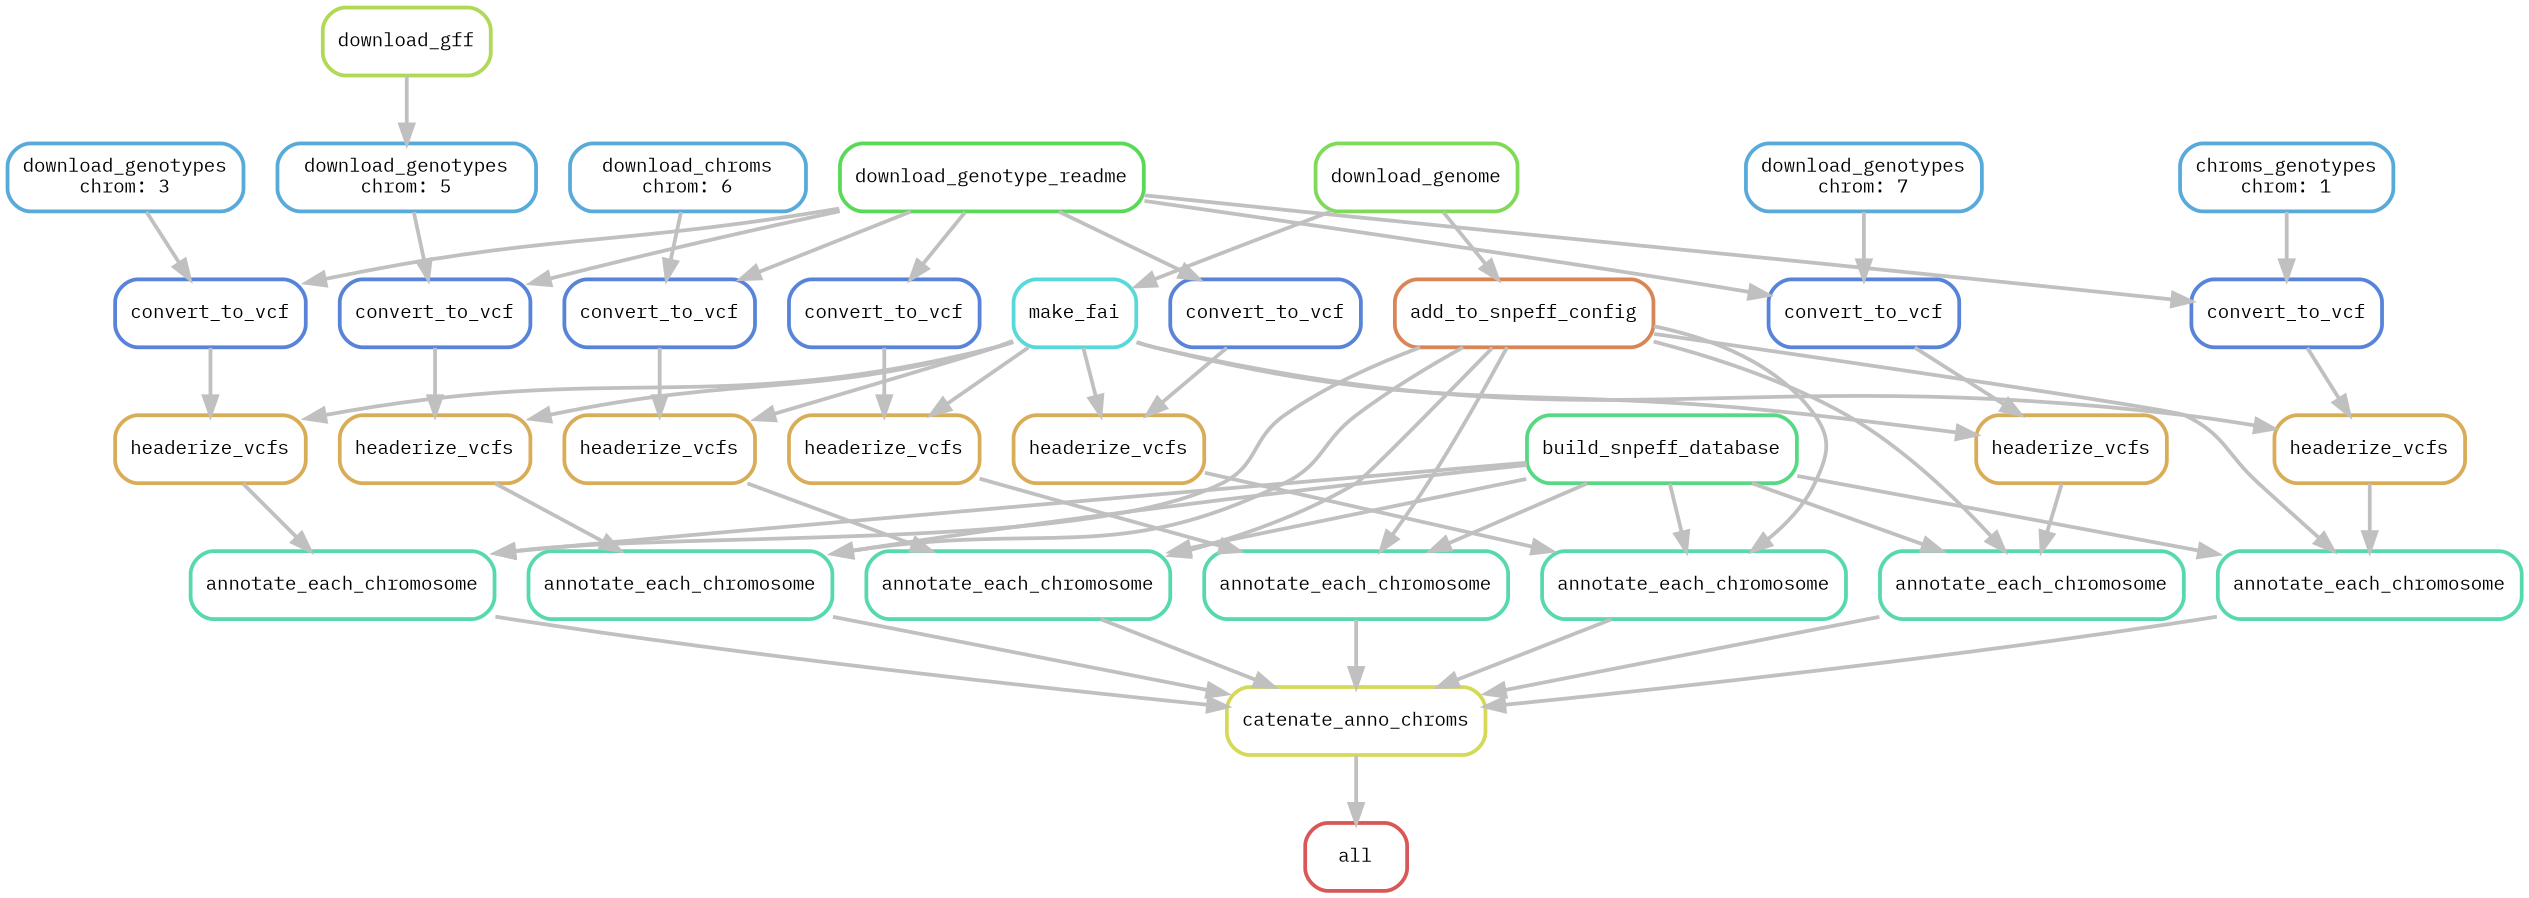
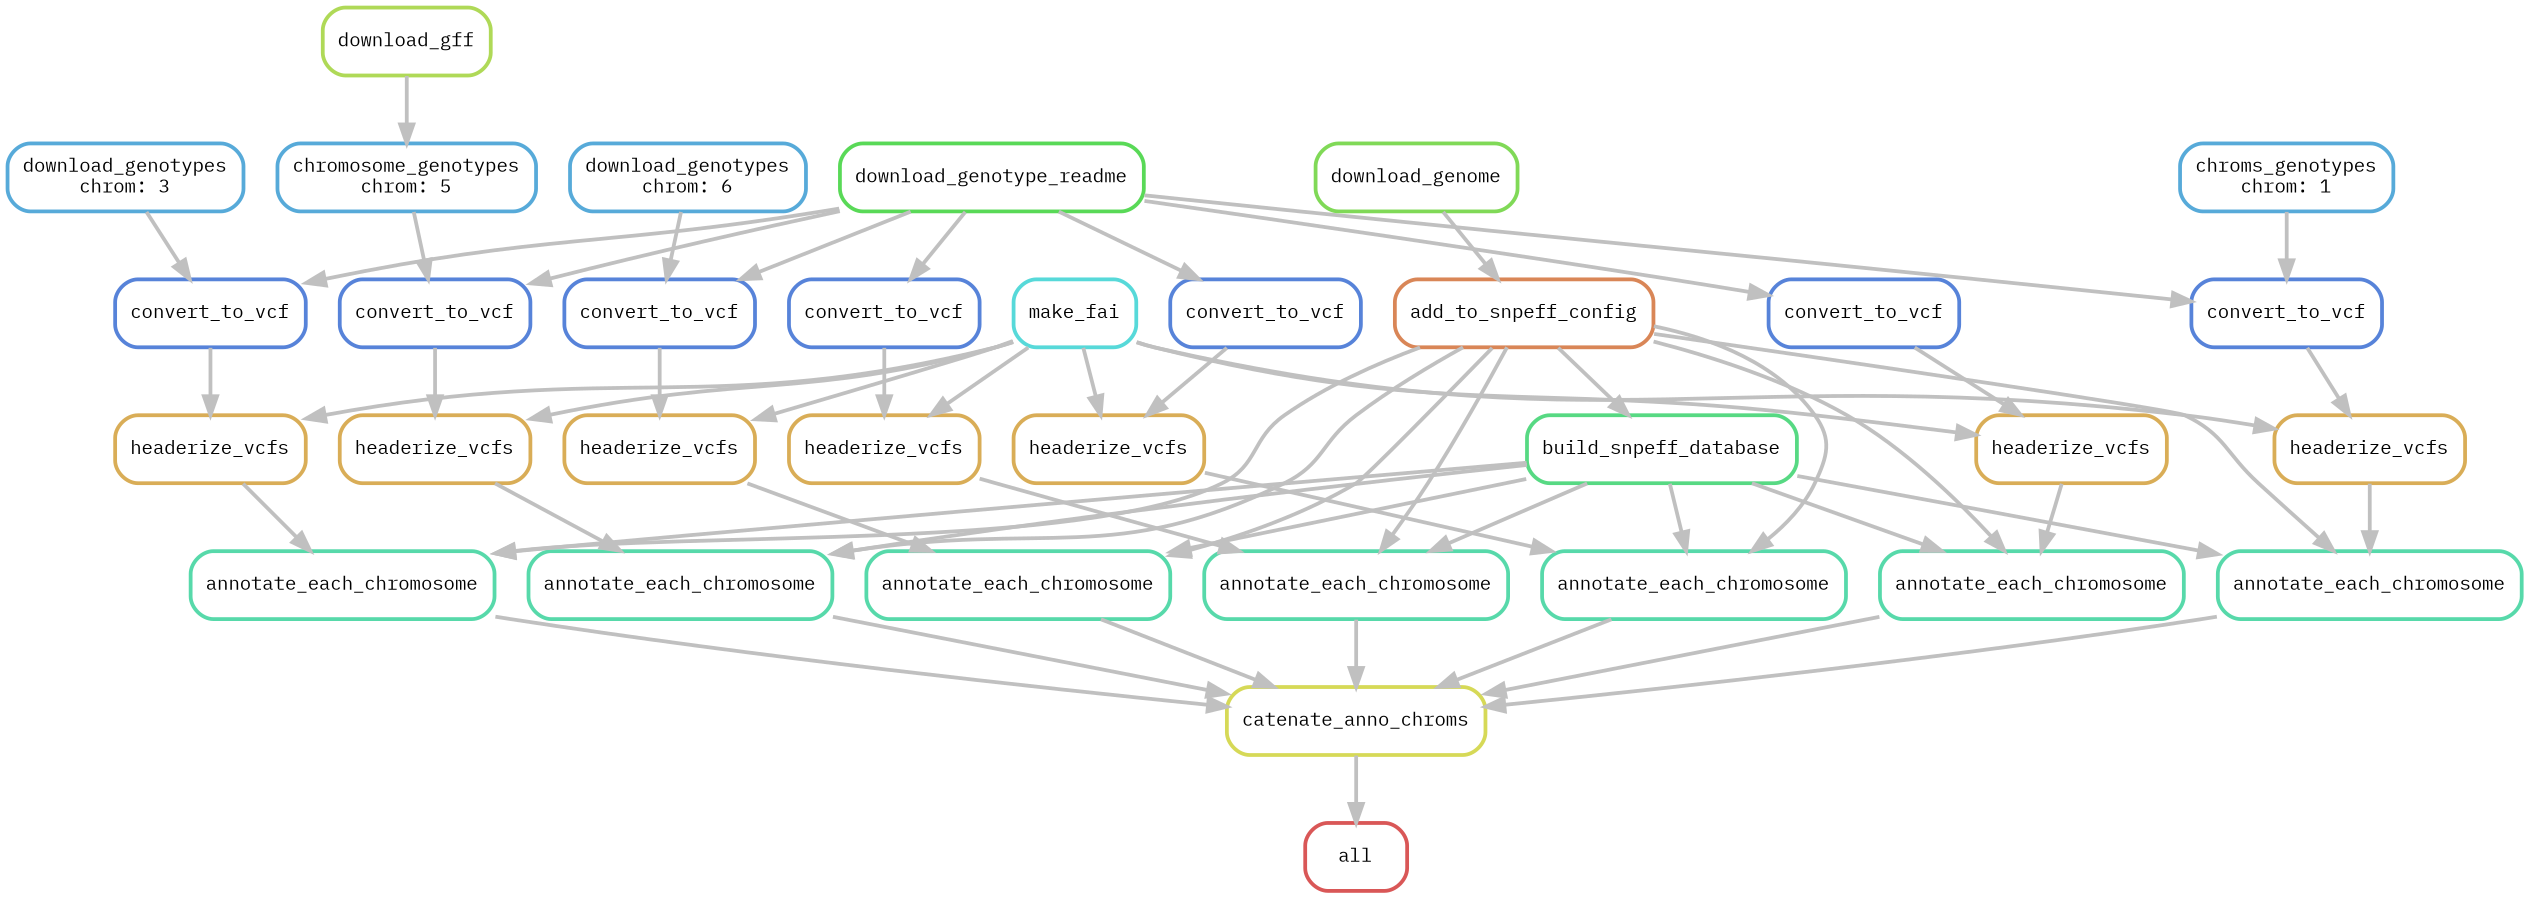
  digraph {
    bgcolor=white
    fontname="IBM Plex Mono"
    node [color="0.44 0.6 0.85" fontname="IBM Plex Mono" fontsize=10 penwidth=2 shape=box style=rounded]
    edge [color=grey fontname="IBM Plex Mono" penwidth=2]
    n1 [color="0.00 0.6 0.85" label=all]
    n2 [color="0.17 0.6 0.85" label=catenate_anno_chroms]
    n3 [label=annotate_each_chromosome]
    n4 [color="0.11 0.6 0.85" label=headerize_vcfs]
    n5 [color="0.61 0.6 0.85" label=convert_to_vcf]
    n6 [color="0.56 0.6 0.85" label="chroms_genotypes\nchrom: 1"]
    n7 [color="0.33 0.6 0.85" label=download_genotype_readme]
    n8 [color="0.61 0.6 0.85" label=convert_to_vcf]
    n9 [color="0.61 0.6 0.85" label=convert_to_vcf]
    n10 [color="0.61 0.6 0.85" label=convert_to_vcf]
    n11 [color="0.61 0.6 0.85" label=convert_to_vcf]
    n12 [color="0.61 0.6 0.85" label=convert_to_vcf]
    n13 [color="0.61 0.6 0.85" label=convert_to_vcf]
    n14 [color="0.11 0.6 0.85" label=headerize_vcfs]
    n15 [color="0.11 0.6 0.85" label=headerize_vcfs]
    n16 [color="0.11 0.6 0.85" label=headerize_vcfs]
    n17 [color="0.11 0.6 0.85" label=headerize_vcfs]
    n18 [color="0.11 0.6 0.85" label=headerize_vcfs]
    n19 [color="0.11 0.6 0.85" label=headerize_vcfs]
    n20 [color="0.50 0.6 0.85" label=make_fai]
    n21 [label=annotate_each_chromosome]
    n22 [label=annotate_each_chromosome]
    n23 [label=annotate_each_chromosome]
    n24 [label=annotate_each_chromosome]
    n25 [label=annotate_each_chromosome]
    n26 [label=annotate_each_chromosome]
    n27 [color="0.28 0.6 0.85" label=download_genome]
    n28 [color="0.06 0.6 0.85" label=add_to_snpeff_config]
    n29 [color="0.39 0.6 0.85" label=build_snpeff_database]
    n30 [color="0.22 0.6 0.85" label=download_gff]
-   n31 [color="0.56 0.6 0.85" label="download_genotypes\nchrom: 5"]
+   n31 [color="0.56 0.6 0.85" label="chromosome_genotypes\nchrom: 5"]
    n32 [color="0.56 0.6 0.85" label="download_genotypes\nchrom: 3"]
-   n33 [color="0.56 0.6 0.85" label="download_chroms\nchrom: 6"]
-   n34 [color="0.56 0.6 0.85" label="download_genotypes\nchrom: 7"]
+   n33 [color="0.56 0.6 0.85" label="download_genotypes\nchrom: 6"]
    n2 -> n1
    n3 -> n2
    n4 -> n3
    n5 -> n4
    n6 -> n5
    n7 -> n5
    n7 -> n8
    n7 -> n9
    n7 -> n10
    n7 -> n11
    n7 -> n12
    n7 -> n13
    n8 -> n14
    n9 -> n15
    n10 -> n16
    n11 -> n17
    n12 -> n18
    n13 -> n19
    n14 -> n21
    n15 -> n22
    n16 -> n23
    n17 -> n24
    n18 -> n25
    n19 -> n26
    n20 -> n4
    n20 -> n14
    n20 -> n15
    n20 -> n16
    n20 -> n17
    n20 -> n18
    n20 -> n19
    n21 -> n2
    n22 -> n2
    n23 -> n2
    n24 -> n2
    n25 -> n2
    n26 -> n2
-   n27 -> n20
    n27 -> n28
    n28 -> n3
    n28 -> n21
    n28 -> n22
    n28 -> n23
    n28 -> n24
    n28 -> n25
    n28 -> n26
+   n28 -> n29
    n29 -> n3
    n29 -> n21
    n29 -> n22
    n29 -> n23
    n29 -> n24
    n29 -> n25
    n29 -> n26
    n30 -> n31
    n31 -> n11
    n32 -> n9
    n33 -> n12
-   n34 -> n13
  }
